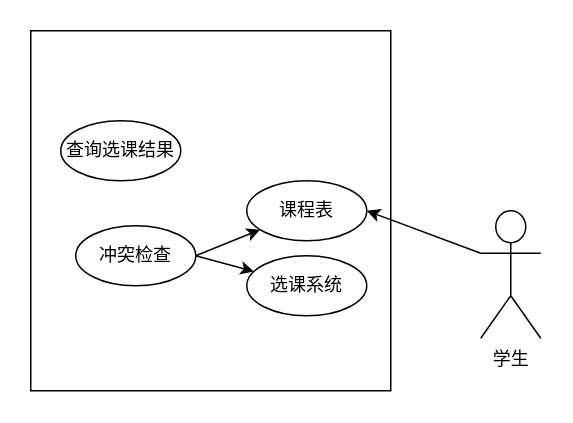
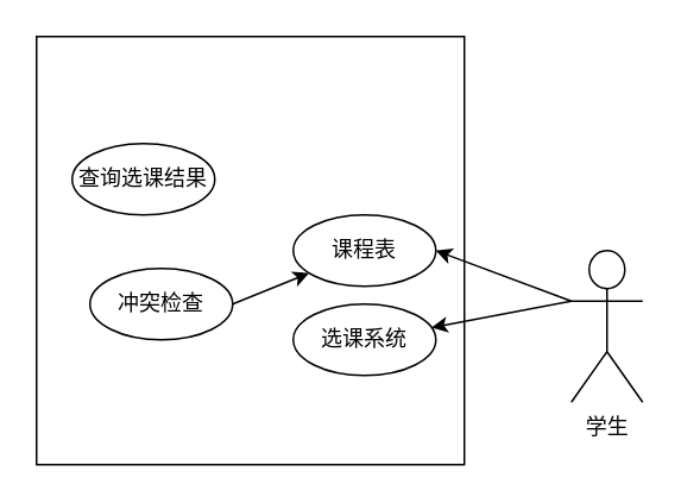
  <mxCell id="0" />
  <mxCell id="1" parent="0" />
  <mxCell id="2" value="" style="whiteSpace=wrap;html=1;aspect=fixed;" vertex="1" parent="1"><mxGeometry x="20" y="20" width="240" height="240" as="geometry" /></mxCell>
  <mxCell id="3" value="查询选课结果" style="ellipse;whiteSpace=wrap;html=1;" vertex="1" parent="1"><mxGeometry x="40" y="80" width="80" height="40" as="geometry" /></mxCell>
  <mxCell id="4" value="选课系统" style="ellipse;whiteSpace=wrap;html=1;" vertex="1" parent="1"><mxGeometry x="164" y="170" width="80" height="40" as="geometry" /></mxCell>
  <mxCell id="5" value="课程表" style="ellipse;whiteSpace=wrap;html=1;" vertex="1" parent="1"><mxGeometry x="164" y="120" width="80" height="40" as="geometry" /></mxCell>
  <mxCell id="6" value="冲突检查" style="ellipse;whiteSpace=wrap;html=1;" vertex="1" parent="1"><mxGeometry x="50" y="150" width="80" height="40" as="geometry" /></mxCell>
  <mxCell id="7" value="" style="endArrow=classic;html=1;rounded=0;exitX=1;exitY=0.5;exitDx=0;exitDy=0;" edge="1" parent="1" source="6" target="5"><mxGeometry width="50" height="50" relative="1" as="geometry"><mxPoint x="310" y="260" as="sourcePoint" /><mxPoint x="360" y="210" as="targetPoint" /></mxGeometry></mxCell>
- <mxCell id="8" value="" style="endArrow=classic;html=1;rounded=0;exitX=1;exitY=0.5;exitDx=0;exitDy=0;" edge="1" parent="1" source="6" target="4"><mxGeometry width="50" height="50" relative="1" as="geometry"><mxPoint x="330" y="215" as="sourcePoint" /><mxPoint x="380" y="165" as="targetPoint" /></mxGeometry></mxCell>
  <mxCell id="9" value="学生" style="shape=umlActor;verticalLabelPosition=bottom;verticalAlign=top;html=1;outlineConnect=0;" vertex="1" parent="1"><mxGeometry x="320" y="140" width="40" height="85" as="geometry" /></mxCell>
  <mxCell id="10" value="" style="endArrow=classic;html=1;rounded=0;exitX=0;exitY=0.333;exitDx=0;exitDy=0;exitPerimeter=0;entryX=1;entryY=0.5;entryDx=0;entryDy=0;" edge="1" parent="1" source="9" target="5"><mxGeometry width="50" height="50" relative="1" as="geometry"><mxPoint x="100" y="200" as="sourcePoint" /><mxPoint x="150" y="150" as="targetPoint" /></mxGeometry></mxCell>
+ <mxCell id="11" value="" style="endArrow=classic;html=1;rounded=0;exitX=0;exitY=0.333;exitDx=0;exitDy=0;exitPerimeter=0;" edge="1" parent="1" source="9" target="4"><mxGeometry width="50" height="50" relative="1" as="geometry"><mxPoint x="100" y="200" as="sourcePoint" /><mxPoint x="150" y="150" as="targetPoint" /></mxGeometry></mxCell>
